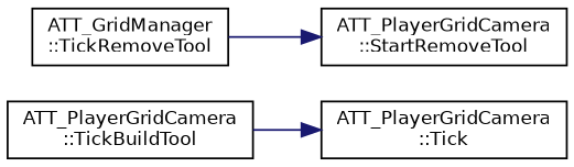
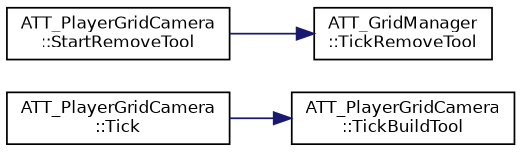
  digraph {
    rankdir=RL
    node [color=black fillcolor=white fontname=Helvetica fontsize=10 shape=record style=filled]
    edge [color=midnightblue dir=back fontname=Helvetica fontsize=10 labelfontname=Helvetica labelfontsize=10 style=solid]
    n1 [height=0.2 label="ATT_PlayerGridCamera\l::TickBuildTool" width=0.4]
    n2 [height=0.2 label="ATT_PlayerGridCamera\l::Tick" width=0.4]
    n3 [height=0.2 label="ATT_GridManager\l::TickRemoveTool" width=0.4]
    n4 [height=0.2 label="ATT_PlayerGridCamera\l::StartRemoveTool" width=0.4]
-   n2 -> n1
-   n4 -> n3
+   n1 -> n2
+   n3 -> n4
  }
